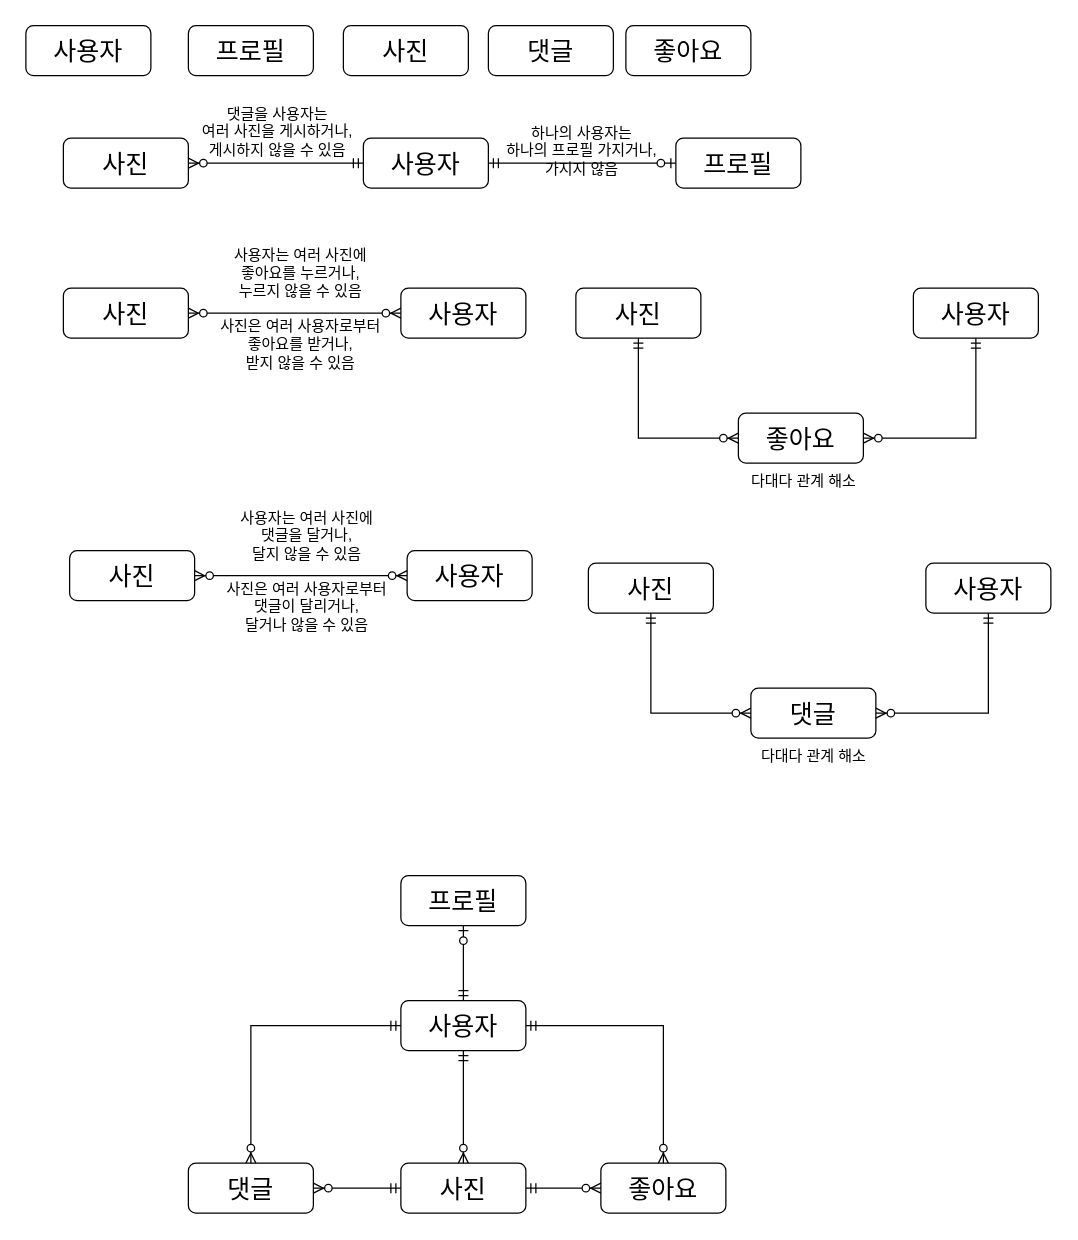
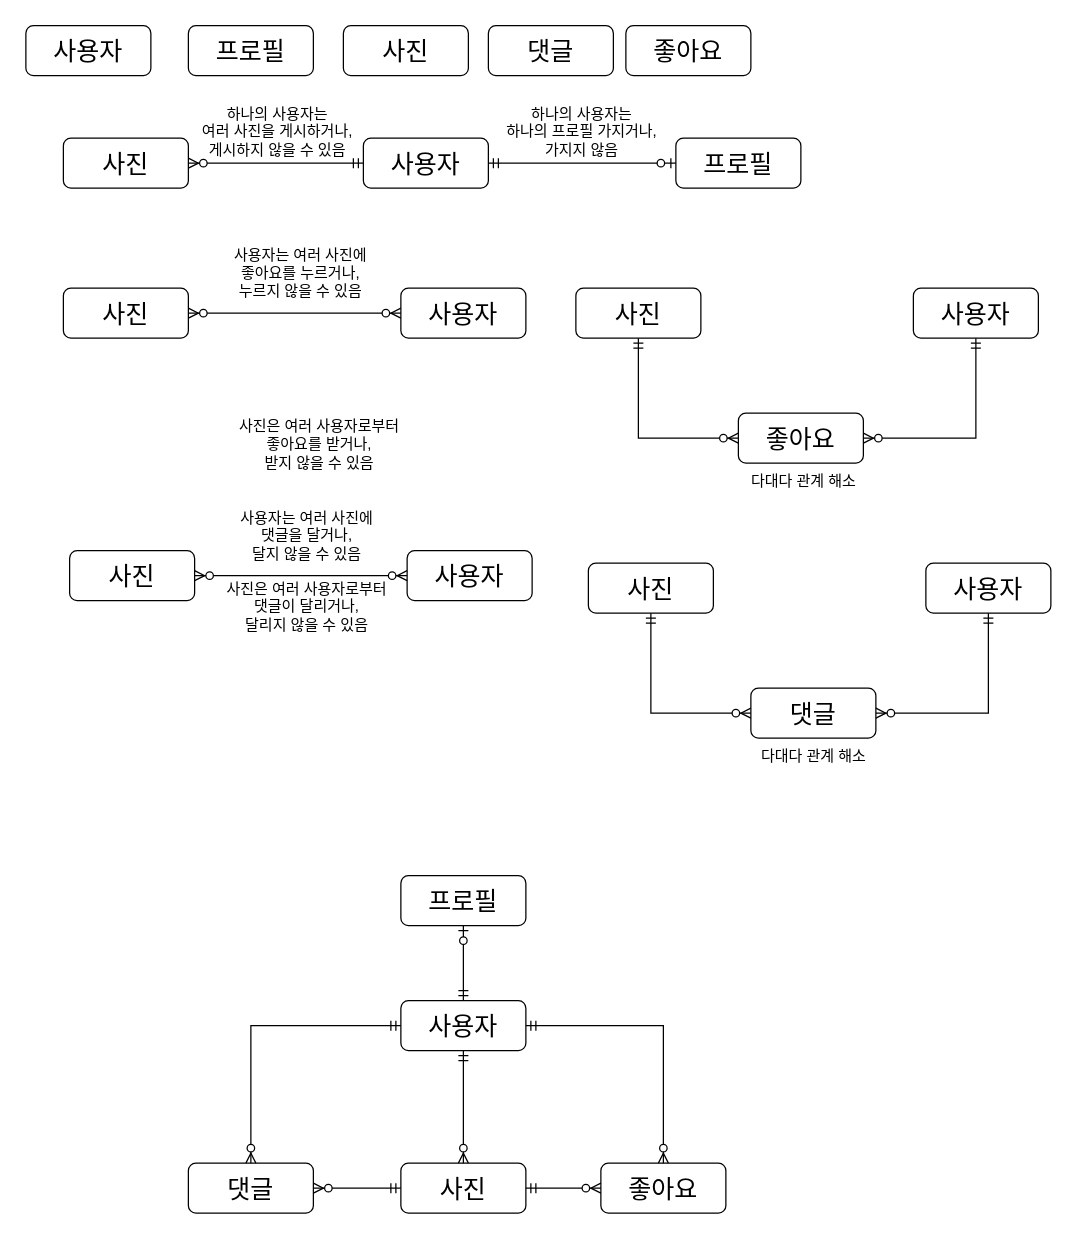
  <mxCell id="0" />
  <mxCell id="1" parent="0" />
  <mxCell id="2" value="사용자" style="rounded=1;whiteSpace=wrap;html=1;fontSize=20;" vertex="1" parent="1"><mxGeometry x="20" y="20" width="100" height="40" as="geometry" /></mxCell>
  <mxCell id="3" value="프로필" style="rounded=1;whiteSpace=wrap;html=1;fontSize=20;" vertex="1" parent="1"><mxGeometry x="150" y="20" width="100" height="40" as="geometry" /></mxCell>
  <mxCell id="4" value="사진" style="rounded=1;whiteSpace=wrap;html=1;fontSize=20;" vertex="1" parent="1"><mxGeometry x="274" y="20" width="100" height="40" as="geometry" /></mxCell>
  <mxCell id="5" value="좋아요" style="rounded=1;whiteSpace=wrap;html=1;fontSize=20;" vertex="1" parent="1"><mxGeometry x="500" y="20" width="100" height="40" as="geometry" /></mxCell>
  <mxCell id="6" value="댓글" style="rounded=1;whiteSpace=wrap;html=1;fontSize=20;" vertex="1" parent="1"><mxGeometry x="390" y="20" width="100" height="40" as="geometry" /></mxCell>
  <mxCell id="7" value="사용자" style="rounded=1;whiteSpace=wrap;html=1;fontSize=20;" vertex="1" parent="1"><mxGeometry x="290" y="110" width="100" height="40" as="geometry" /></mxCell>
  <mxCell id="8" value="프로필" style="rounded=1;whiteSpace=wrap;html=1;fontSize=20;" vertex="1" parent="1"><mxGeometry x="540" y="110" width="100" height="40" as="geometry" /></mxCell>
  <mxCell id="9" value="사진" style="rounded=1;whiteSpace=wrap;html=1;fontSize=20;" vertex="1" parent="1"><mxGeometry x="50" y="110" width="100" height="40" as="geometry" /></mxCell>
  <mxCell id="10" value="" style="fontSize=12;html=1;endArrow=ERzeroToMany;startArrow=ERmandOne;rounded=0;exitX=0;exitY=0.5;exitDx=0;exitDy=0;entryX=1;entryY=0.5;entryDx=0;entryDy=0;" edge="1" parent="1" source="7" target="9"><mxGeometry width="100" height="100" relative="1" as="geometry"><mxPoint x="380" y="420" as="sourcePoint" /><mxPoint x="480" y="320" as="targetPoint" /></mxGeometry></mxCell>
- <mxCell id="11" value="하나의 사용자는 &lt;br&gt;하나의 프로필 가지거나, 가지지 않음" style="text;html=1;align=center;verticalAlign=middle;whiteSpace=wrap;rounded=0;" vertex="1" parent="1"><mxGeometry x="400" y="105" width="130" height="30" as="geometry" /></mxCell>
- <mxCell id="12" value="댓글을 사용자는&lt;br&gt;여러 사진을 게시하거나,&lt;div&gt;게시하지 않을 수 있음&lt;/div&gt;" style="text;html=1;align=center;verticalAlign=middle;whiteSpace=wrap;rounded=0;" vertex="1" parent="1"><mxGeometry x="150" y="90" width="143.25" height="30" as="geometry" /></mxCell>
+ <mxCell id="11" value="하나의 사용자는 &lt;br&gt;하나의 프로필 가지거나, 가지지 않음" style="text;html=1;align=center;verticalAlign=middle;whiteSpace=wrap;rounded=0;" vertex="1" parent="1"><mxGeometry x="400" y="90" width="130" height="30" as="geometry" /></mxCell>
+ <mxCell id="12" value="하나의 사용자는&lt;br&gt;여러 사진을 게시하거나,&lt;div&gt;게시하지 않을 수 있음&lt;/div&gt;" style="text;html=1;align=center;verticalAlign=middle;whiteSpace=wrap;rounded=0;" vertex="1" parent="1"><mxGeometry x="150" y="90" width="143.25" height="30" as="geometry" /></mxCell>
  <mxCell id="13" value="" style="edgeStyle=entityRelationEdgeStyle;fontSize=12;html=1;endArrow=ERzeroToOne;startArrow=ERmandOne;rounded=0;exitX=1;exitY=0.5;exitDx=0;exitDy=0;entryX=0;entryY=0.5;entryDx=0;entryDy=0;" edge="1" parent="1" source="7" target="8"><mxGeometry width="100" height="100" relative="1" as="geometry"><mxPoint x="320" y="300" as="sourcePoint" /><mxPoint x="420" y="200" as="targetPoint" /></mxGeometry></mxCell>
  <mxCell id="14" value="사용자" style="rounded=1;whiteSpace=wrap;html=1;fontSize=20;" vertex="1" parent="1"><mxGeometry x="320" y="230" width="100" height="40" as="geometry" /></mxCell>
  <mxCell id="15" value="사진" style="rounded=1;whiteSpace=wrap;html=1;fontSize=20;" vertex="1" parent="1"><mxGeometry x="50" y="230" width="100" height="40" as="geometry" /></mxCell>
  <mxCell id="16" value="" style="edgeStyle=entityRelationEdgeStyle;fontSize=12;html=1;endArrow=ERzeroToMany;endFill=1;startArrow=ERzeroToMany;rounded=0;exitX=1;exitY=0.5;exitDx=0;exitDy=0;entryX=0;entryY=0.5;entryDx=0;entryDy=0;" edge="1" parent="1" source="15" target="14"><mxGeometry width="100" height="100" relative="1" as="geometry"><mxPoint x="120" y="300" as="sourcePoint" /><mxPoint x="220" y="200" as="targetPoint" /><Array as="points"><mxPoint x="210" y="190" /></Array></mxGeometry></mxCell>
  <mxCell id="17" value="사용자는 여러 사진에 좋아요를 누르거나, 누르지 않을 수 있음&lt;div&gt;&lt;br/&gt;&lt;/div&gt;" style="text;html=1;align=center;verticalAlign=middle;whiteSpace=wrap;rounded=0;" vertex="1" parent="1"><mxGeometry x="185" y="210" width="110" height="30" as="geometry" /></mxCell>
- <mxCell id="18" value="사진은 여러 사용자로부터 좋아요를 받거나, &lt;br&gt;받지 않을 수 있음" style="text;html=1;align=center;verticalAlign=middle;whiteSpace=wrap;rounded=0;" vertex="1" parent="1"><mxGeometry x="170" y="260" width="140" height="30" as="geometry" /></mxCell>
+ <mxCell id="18" value="사진은 여러 사용자로부터 좋아요를 받거나, &lt;br&gt;받지 않을 수 있음" style="text;html=1;align=center;verticalAlign=middle;whiteSpace=wrap;rounded=0;" vertex="1" parent="1"><mxGeometry x="185" y="340" width="140" height="30" as="geometry" /></mxCell>
  <mxCell id="19" value="사용자" style="rounded=1;whiteSpace=wrap;html=1;fontSize=20;" vertex="1" parent="1"><mxGeometry x="325" y="440" width="100" height="40" as="geometry" /></mxCell>
  <mxCell id="20" value="사진" style="rounded=1;whiteSpace=wrap;html=1;fontSize=20;" vertex="1" parent="1"><mxGeometry x="55" y="440" width="100" height="40" as="geometry" /></mxCell>
  <mxCell id="21" value="" style="edgeStyle=entityRelationEdgeStyle;fontSize=12;html=1;endArrow=ERzeroToMany;endFill=1;startArrow=ERzeroToMany;rounded=0;exitX=1;exitY=0.5;exitDx=0;exitDy=0;entryX=0;entryY=0.5;entryDx=0;entryDy=0;" edge="1" parent="1" source="20" target="19"><mxGeometry width="100" height="100" relative="1" as="geometry"><mxPoint x="125" y="510" as="sourcePoint" /><mxPoint x="225" y="410" as="targetPoint" /><Array as="points"><mxPoint x="215" y="400" /></Array></mxGeometry></mxCell>
  <mxCell id="22" value="사용자는 여러 사진에 댓글을 달거나,&lt;br&gt;달지 않을 수 있음&lt;div&gt;&lt;br&gt;&lt;/div&gt;" style="text;html=1;align=center;verticalAlign=middle;whiteSpace=wrap;rounded=0;" vertex="1" parent="1"><mxGeometry x="190" y="420" width="110" height="30" as="geometry" /></mxCell>
- <mxCell id="23" value="사진은 여러 사용자로부터 댓글이 달리거나, &lt;br&gt;달거나 않을 수 있음" style="text;html=1;align=center;verticalAlign=middle;whiteSpace=wrap;rounded=0;" vertex="1" parent="1"><mxGeometry x="175" y="470" width="140" height="30" as="geometry" /></mxCell>
+ <mxCell id="23" value="사진은 여러 사용자로부터 댓글이 달리거나, &lt;br&gt;달리지 않을 수 있음" style="text;html=1;align=center;verticalAlign=middle;whiteSpace=wrap;rounded=0;" vertex="1" parent="1"><mxGeometry x="175" y="470" width="140" height="30" as="geometry" /></mxCell>
  <mxCell id="24" value="사용자" style="rounded=1;whiteSpace=wrap;html=1;fontSize=20;" vertex="1" parent="1"><mxGeometry x="320" y="800" width="100" height="40" as="geometry" /></mxCell>
  <mxCell id="25" value="프로필" style="rounded=1;whiteSpace=wrap;html=1;fontSize=20;" vertex="1" parent="1"><mxGeometry x="320" y="700" width="100" height="40" as="geometry" /></mxCell>
  <mxCell id="26" value="" style="fontSize=12;html=1;endArrow=ERzeroToOne;startArrow=ERmandOne;rounded=0;exitX=0.5;exitY=0;exitDx=0;exitDy=0;entryX=0.5;entryY=1;entryDx=0;entryDy=0;" edge="1" parent="1" source="24" target="25"><mxGeometry width="100" height="100" relative="1" as="geometry"><mxPoint x="210" y="1130" as="sourcePoint" /><mxPoint x="310" y="1030" as="targetPoint" /></mxGeometry></mxCell>
  <mxCell id="27" value="좋아요" style="rounded=1;whiteSpace=wrap;html=1;fontSize=20;" vertex="1" parent="1"><mxGeometry x="480" y="930" width="100" height="40" as="geometry" /></mxCell>
  <mxCell id="28" value="사진" style="rounded=1;whiteSpace=wrap;html=1;fontSize=20;" vertex="1" parent="1"><mxGeometry x="320" y="930" width="100" height="40" as="geometry" /></mxCell>
  <mxCell id="29" value="" style="fontSize=12;html=1;endArrow=ERzeroToMany;startArrow=ERmandOne;rounded=0;entryX=0;entryY=0.5;entryDx=0;entryDy=0;" edge="1" parent="1" source="28" target="27"><mxGeometry width="100" height="100" relative="1" as="geometry"><mxPoint x="-100" y="1050" as="sourcePoint" /><mxPoint x="-20" y="1130" as="targetPoint" /></mxGeometry></mxCell>
  <mxCell id="30" value="" style="edgeStyle=orthogonalEdgeStyle;fontSize=12;html=1;endArrow=ERzeroToMany;startArrow=ERmandOne;rounded=0;exitX=1;exitY=0.5;exitDx=0;exitDy=0;" edge="1" parent="1" source="24" target="27"><mxGeometry width="100" height="100" relative="1" as="geometry"><mxPoint x="270" y="1010" as="sourcePoint" /><mxPoint x="310" y="1130" as="targetPoint" /></mxGeometry></mxCell>
  <mxCell id="31" value="댓글" style="rounded=1;whiteSpace=wrap;html=1;fontSize=20;" vertex="1" parent="1"><mxGeometry x="150" y="930" width="100" height="40" as="geometry" /></mxCell>
  <mxCell id="32" value="" style="fontSize=12;html=1;endArrow=ERzeroToMany;startArrow=ERmandOne;rounded=0;exitX=0;exitY=0.5;exitDx=0;exitDy=0;entryX=1;entryY=0.5;entryDx=0;entryDy=0;" edge="1" parent="1" source="28" target="31"><mxGeometry width="100" height="100" relative="1" as="geometry"><mxPoint x="0" y="900" as="sourcePoint" /><mxPoint x="-20" y="870" as="targetPoint" /></mxGeometry></mxCell>
  <mxCell id="33" value="" style="edgeStyle=orthogonalEdgeStyle;fontSize=12;html=1;endArrow=ERzeroToMany;startArrow=ERmandOne;rounded=0;exitX=0;exitY=0.5;exitDx=0;exitDy=0;entryX=0.5;entryY=0;entryDx=0;entryDy=0;" edge="1" parent="1" source="24" target="31"><mxGeometry width="100" height="100" relative="1" as="geometry"><mxPoint x="300" y="1090" as="sourcePoint" /><mxPoint x="250" y="1160" as="targetPoint" /></mxGeometry></mxCell>
  <mxCell id="34" value="다대다 관계 해소" style="text;html=1;align=center;verticalAlign=middle;whiteSpace=wrap;rounded=0;" vertex="1" parent="1"><mxGeometry x="590" y="370" width="105" height="30" as="geometry" /></mxCell>
  <mxCell id="35" value="좋아요" style="rounded=1;whiteSpace=wrap;html=1;fontSize=20;" vertex="1" parent="1"><mxGeometry x="590" y="330" width="100" height="40" as="geometry" /></mxCell>
  <mxCell id="36" value="사용자" style="rounded=1;whiteSpace=wrap;html=1;fontSize=20;" vertex="1" parent="1"><mxGeometry x="730" y="230" width="100" height="40" as="geometry" /></mxCell>
  <mxCell id="37" value="사진" style="rounded=1;whiteSpace=wrap;html=1;fontSize=20;" vertex="1" parent="1"><mxGeometry x="460" y="230" width="100" height="40" as="geometry" /></mxCell>
  <mxCell id="38" value="" style="edgeStyle=orthogonalEdgeStyle;fontSize=12;html=1;endArrow=ERzeroToMany;startArrow=ERmandOne;rounded=0;exitX=0.5;exitY=1;exitDx=0;exitDy=0;entryX=0;entryY=0.5;entryDx=0;entryDy=0;" edge="1" parent="1" source="37" target="35"><mxGeometry width="100" height="100" relative="1" as="geometry"><mxPoint x="500" y="310" as="sourcePoint" /><mxPoint x="580" y="390" as="targetPoint" /></mxGeometry></mxCell>
  <mxCell id="39" value="" style="edgeStyle=orthogonalEdgeStyle;fontSize=12;html=1;endArrow=ERzeroToMany;startArrow=ERmandOne;rounded=0;exitX=0.5;exitY=1;exitDx=0;exitDy=0;entryX=1;entryY=0.5;entryDx=0;entryDy=0;" edge="1" parent="1" source="36" target="35"><mxGeometry width="100" height="100" relative="1" as="geometry"><mxPoint x="740" y="310" as="sourcePoint" /><mxPoint x="820" y="390" as="targetPoint" /></mxGeometry></mxCell>
  <mxCell id="40" value="댓글" style="rounded=1;whiteSpace=wrap;html=1;fontSize=20;" vertex="1" parent="1"><mxGeometry x="600" y="550" width="100" height="40" as="geometry" /></mxCell>
  <mxCell id="41" value="사용자" style="rounded=1;whiteSpace=wrap;html=1;fontSize=20;" vertex="1" parent="1"><mxGeometry x="740" y="450" width="100" height="40" as="geometry" /></mxCell>
  <mxCell id="42" value="사진" style="rounded=1;whiteSpace=wrap;html=1;fontSize=20;" vertex="1" parent="1"><mxGeometry x="470" y="450" width="100" height="40" as="geometry" /></mxCell>
  <mxCell id="43" value="" style="edgeStyle=orthogonalEdgeStyle;fontSize=12;html=1;endArrow=ERzeroToMany;startArrow=ERmandOne;rounded=0;exitX=0.5;exitY=1;exitDx=0;exitDy=0;entryX=0;entryY=0.5;entryDx=0;entryDy=0;" edge="1" parent="1" source="42" target="40"><mxGeometry width="100" height="100" relative="1" as="geometry"><mxPoint x="510" y="530" as="sourcePoint" /><mxPoint x="590" y="610" as="targetPoint" /></mxGeometry></mxCell>
  <mxCell id="44" value="" style="edgeStyle=orthogonalEdgeStyle;fontSize=12;html=1;endArrow=ERzeroToMany;startArrow=ERmandOne;rounded=0;exitX=0.5;exitY=1;exitDx=0;exitDy=0;entryX=1;entryY=0.5;entryDx=0;entryDy=0;" edge="1" parent="1" source="41" target="40"><mxGeometry width="100" height="100" relative="1" as="geometry"><mxPoint x="750" y="530" as="sourcePoint" /><mxPoint x="830" y="610" as="targetPoint" /></mxGeometry></mxCell>
  <mxCell id="45" value="다대다 관계 해소" style="text;html=1;align=center;verticalAlign=middle;whiteSpace=wrap;rounded=0;" vertex="1" parent="1"><mxGeometry x="598.25" y="590" width="105" height="30" as="geometry" /></mxCell>
  <mxCell id="46" value="" style="edgeStyle=orthogonalEdgeStyle;fontSize=12;html=1;endArrow=ERzeroToMany;startArrow=ERmandOne;rounded=0;exitX=0.5;exitY=1;exitDx=0;exitDy=0;" edge="1" parent="1" source="24"><mxGeometry width="100" height="100" relative="1" as="geometry"><mxPoint x="260" y="840" as="sourcePoint" /><mxPoint x="370" y="930" as="targetPoint" /></mxGeometry></mxCell>
